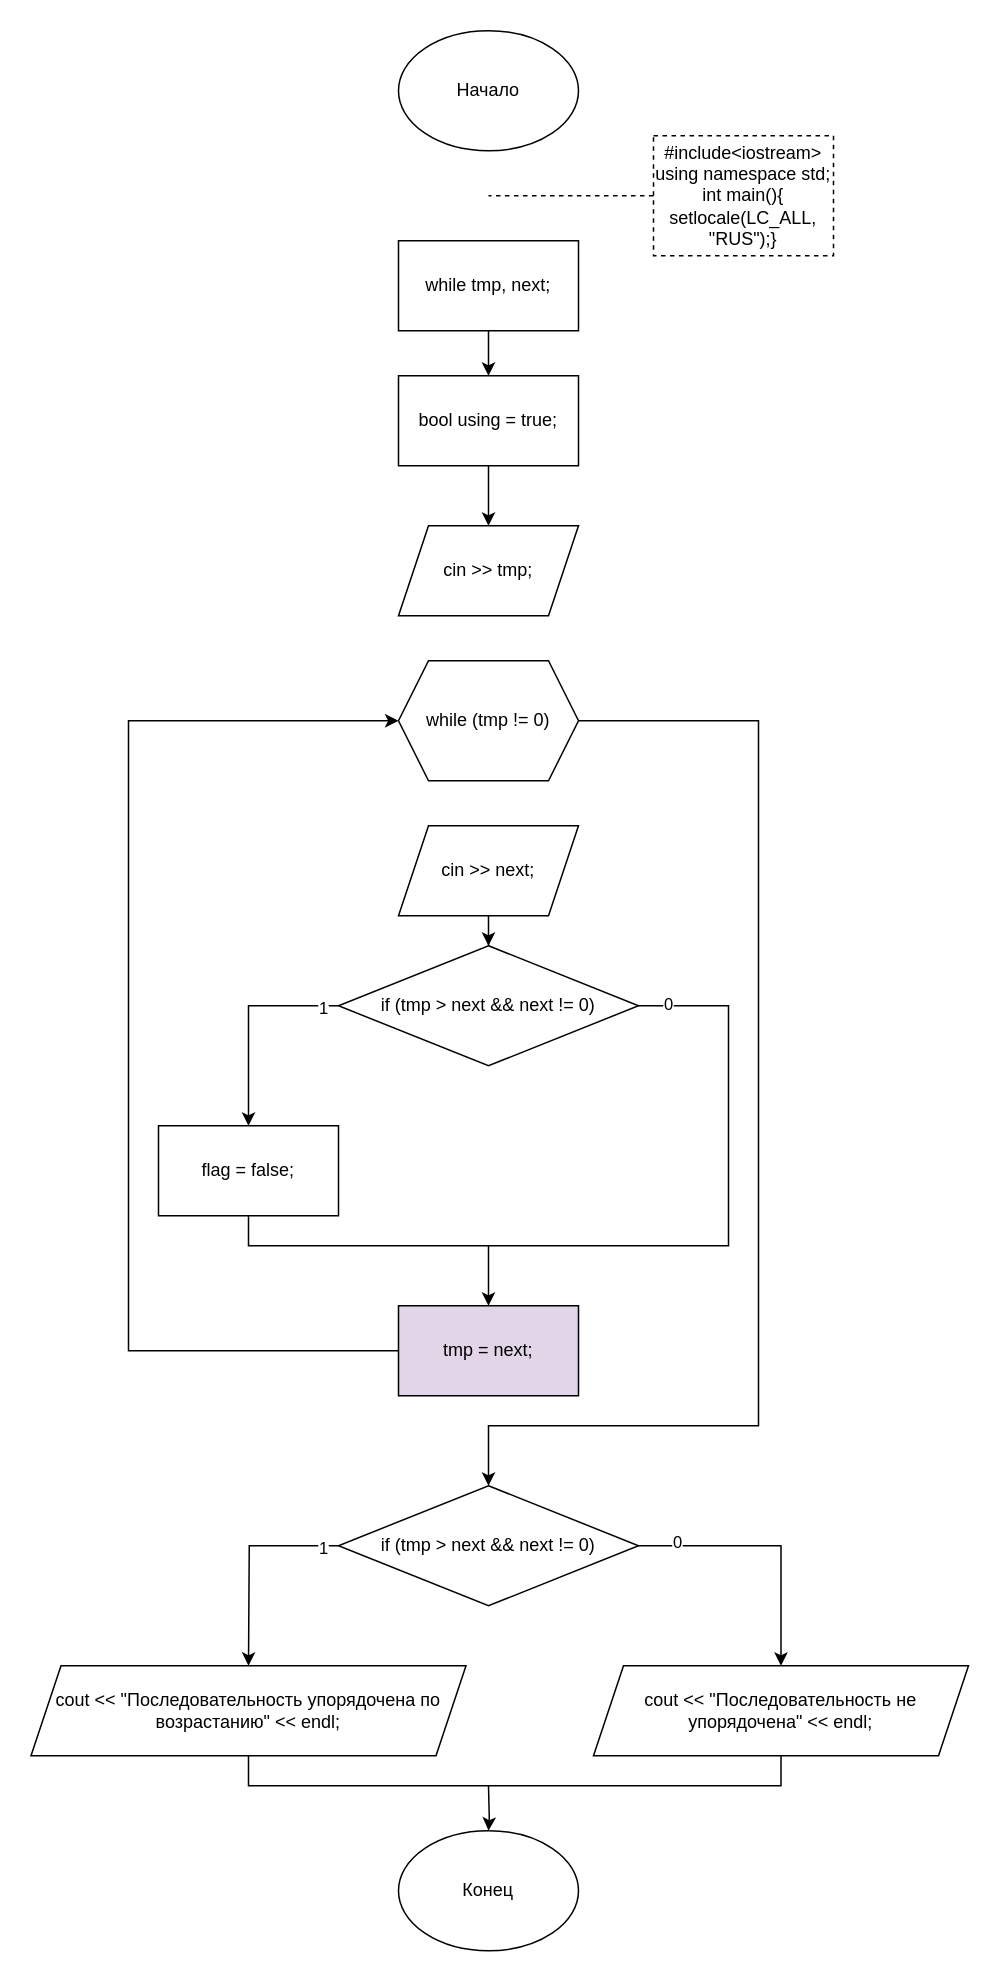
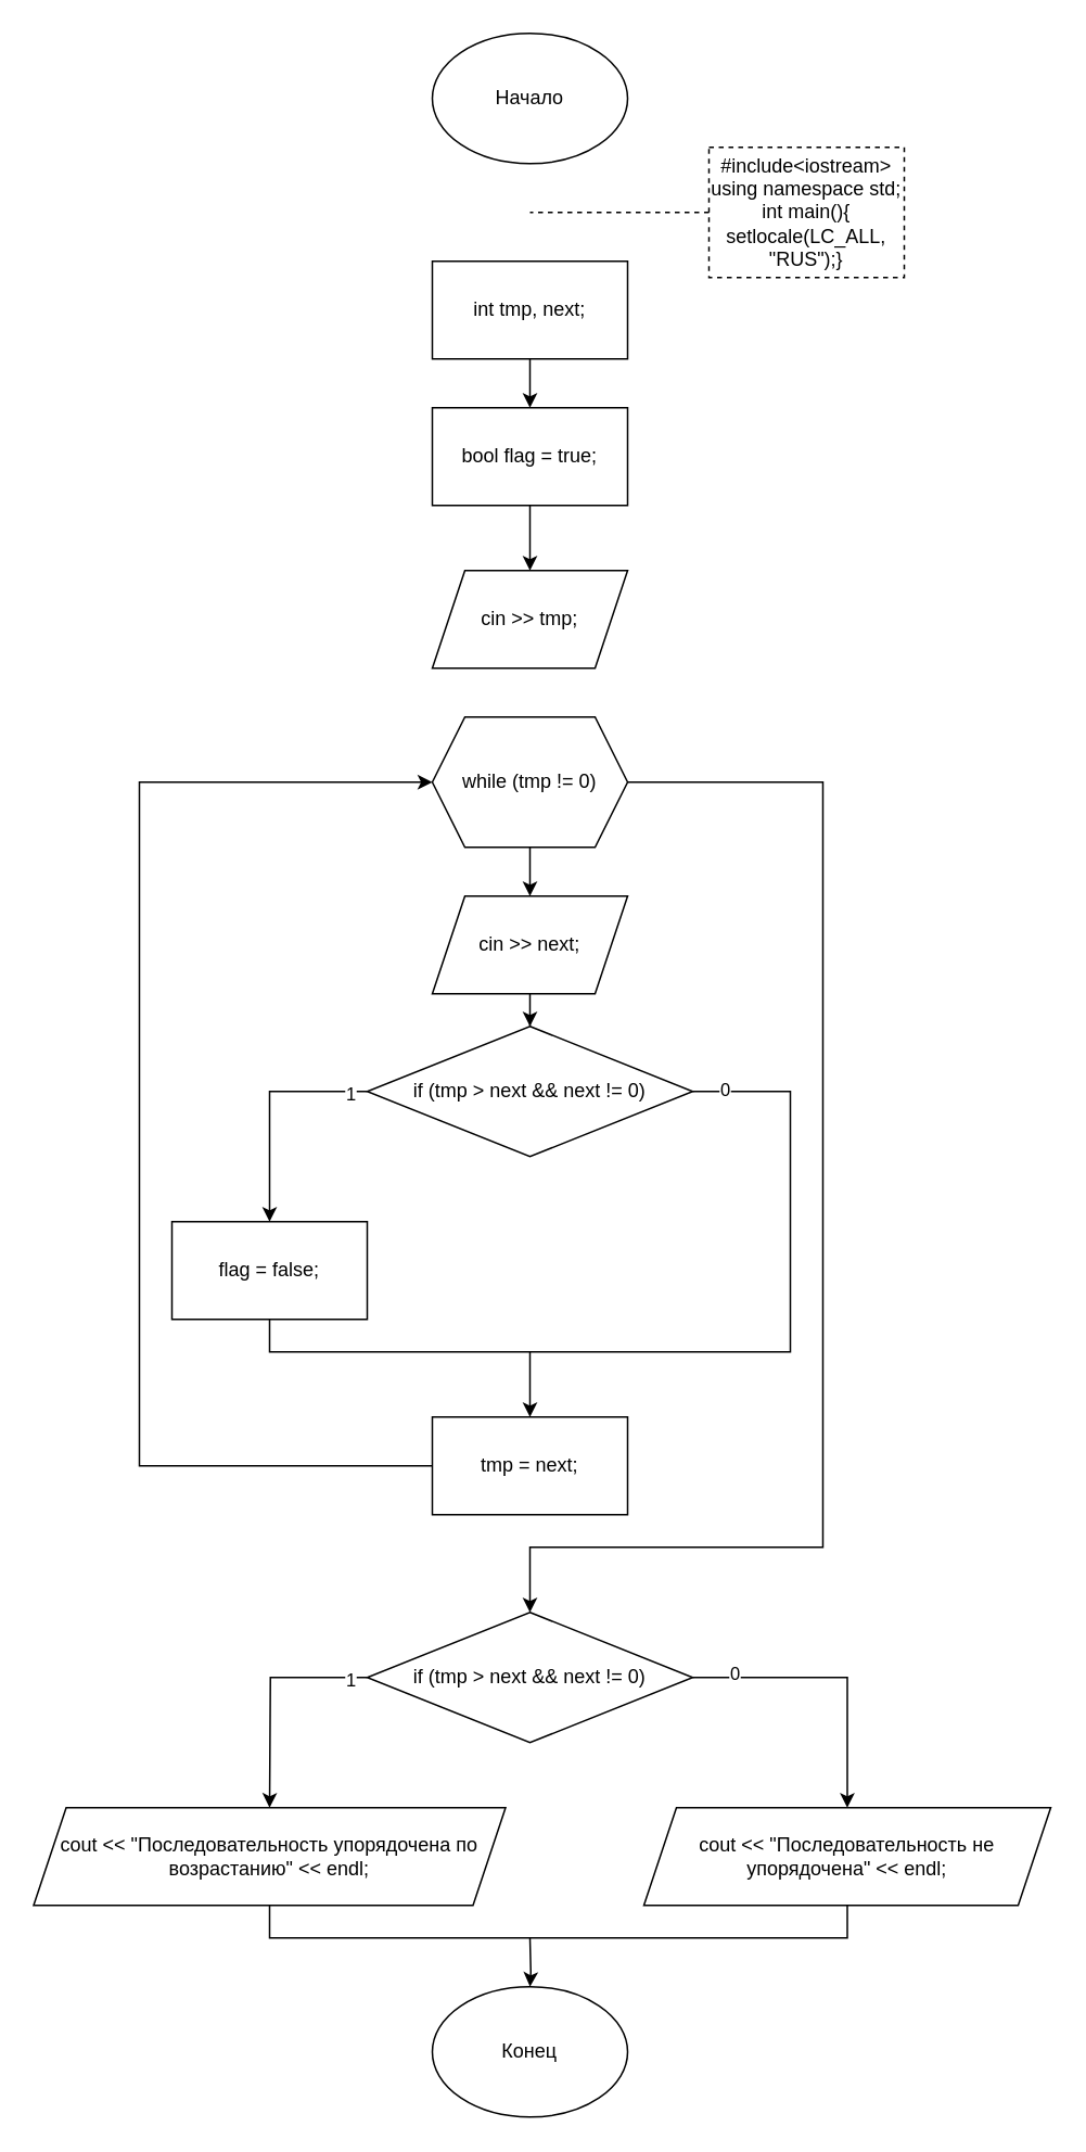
  <mxCell id="0" />
  <mxCell id="1" parent="0" />
  <mxCell id="2" value="Начало" style="ellipse;whiteSpace=wrap;html=1;" vertex="1" parent="1"><mxGeometry x="265" y="20" width="120" height="80" as="geometry" /></mxCell>
  <mxCell id="3" value="" style="edgeStyle=orthogonalEdgeStyle;rounded=0;orthogonalLoop=1;jettySize=auto;html=1;" edge="1" parent="1" source="4" target="10"><mxGeometry relative="1" as="geometry" /></mxCell>
- <mxCell id="4" value="&lt;span&gt;&#09;&lt;/span&gt;while tmp, next;" style="rounded=0;whiteSpace=wrap;html=1;" vertex="1" parent="1"><mxGeometry x="265" y="160" width="120" height="60" as="geometry" /></mxCell>
+ <mxCell id="4" value="&lt;span&gt;&#09;&lt;/span&gt;int tmp, next;" style="rounded=0;whiteSpace=wrap;html=1;" vertex="1" parent="1"><mxGeometry x="265" y="160" width="120" height="60" as="geometry" /></mxCell>
  <mxCell id="5" value="&lt;div&gt;#include&amp;lt;iostream&amp;gt;&lt;/div&gt;&lt;div&gt;using namespace std;&lt;/div&gt;&lt;div&gt;int main(){&lt;/div&gt;&lt;span&gt;&#09;&lt;/span&gt;setlocale(LC_ALL, &quot;RUS&quot;);}" style="rounded=0;whiteSpace=wrap;html=1;dashed=1;" vertex="1" parent="1"><mxGeometry x="435" y="90" width="120" height="80" as="geometry" /></mxCell>
  <mxCell id="6" value="" style="endArrow=none;dashed=1;html=1;rounded=0;exitX=0;exitY=0.5;exitDx=0;exitDy=0;" edge="1" parent="1" source="5"><mxGeometry width="50" height="50" relative="1" as="geometry"><mxPoint x="315" y="450" as="sourcePoint" /><mxPoint x="325" y="130" as="targetPoint" /></mxGeometry></mxCell>
  <mxCell id="7" value="Конец" style="ellipse;whiteSpace=wrap;html=1;" vertex="1" parent="1"><mxGeometry x="265" y="1220" width="120" height="80" as="geometry" /></mxCell>
  <mxCell id="8" value="" style="edgeStyle=orthogonalEdgeStyle;rounded=0;orthogonalLoop=1;jettySize=auto;html=1;" edge="1" parent="1" target="7"><mxGeometry relative="1" as="geometry"><mxPoint x="325" y="1190" as="sourcePoint" /></mxGeometry></mxCell>
  <mxCell id="9" value="" style="edgeStyle=orthogonalEdgeStyle;rounded=0;orthogonalLoop=1;jettySize=auto;html=1;" edge="1" parent="1" source="10" target="11"><mxGeometry relative="1" as="geometry" /></mxCell>
- <mxCell id="10" value="&lt;span&gt;&#09;&lt;/span&gt;bool using = true;" style="whiteSpace=wrap;html=1;rounded=0;" vertex="1" parent="1"><mxGeometry x="265" y="250" width="120" height="60" as="geometry" /></mxCell>
+ <mxCell id="10" value="&lt;span&gt;&#09;&lt;/span&gt;bool flag = true;" style="whiteSpace=wrap;html=1;rounded=0;" vertex="1" parent="1"><mxGeometry x="265" y="250" width="120" height="60" as="geometry" /></mxCell>
  <mxCell id="11" value="&lt;span&gt;&#09;&lt;/span&gt;cin &amp;gt;&amp;gt; tmp;" style="shape=parallelogram;perimeter=parallelogramPerimeter;whiteSpace=wrap;html=1;fixedSize=1;" vertex="1" parent="1"><mxGeometry x="265" y="350" width="120" height="60" as="geometry" /></mxCell>
+ <mxCell id="12" value="" style="edgeStyle=orthogonalEdgeStyle;rounded=0;orthogonalLoop=1;jettySize=auto;html=1;" edge="1" parent="1" source="14" target="16"><mxGeometry relative="1" as="geometry" /></mxCell>
  <mxCell id="13" style="edgeStyle=orthogonalEdgeStyle;rounded=0;orthogonalLoop=1;jettySize=auto;html=1;" edge="1" parent="1" source="14"><mxGeometry relative="1" as="geometry"><mxPoint x="325" y="990" as="targetPoint" /><Array as="points"><mxPoint x="505" y="480" /><mxPoint x="505" y="950" /><mxPoint x="325" y="950" /></Array></mxGeometry></mxCell>
  <mxCell id="14" value="&lt;span&gt;&#09;&lt;/span&gt;while (tmp != 0)" style="shape=hexagon;perimeter=hexagonPerimeter2;whiteSpace=wrap;html=1;fixedSize=1;" vertex="1" parent="1"><mxGeometry x="265" y="440" width="120" height="80" as="geometry" /></mxCell>
  <mxCell id="15" value="" style="edgeStyle=orthogonalEdgeStyle;rounded=0;orthogonalLoop=1;jettySize=auto;html=1;" edge="1" parent="1" source="16" target="19"><mxGeometry relative="1" as="geometry" /></mxCell>
  <mxCell id="16" value="&lt;span&gt;&#09;&lt;/span&gt;cin &amp;gt;&amp;gt; next;" style="shape=parallelogram;perimeter=parallelogramPerimeter;whiteSpace=wrap;html=1;fixedSize=1;" vertex="1" parent="1"><mxGeometry x="265" y="550" width="120" height="60" as="geometry" /></mxCell>
  <mxCell id="17" style="edgeStyle=orthogonalEdgeStyle;rounded=0;orthogonalLoop=1;jettySize=auto;html=1;entryX=0.5;entryY=0;entryDx=0;entryDy=0;exitX=0;exitY=0.5;exitDx=0;exitDy=0;" edge="1" parent="1" source="19" target="20"><mxGeometry relative="1" as="geometry" /></mxCell>
  <mxCell id="18" value="1" style="edgeLabel;html=1;align=center;verticalAlign=middle;resizable=0;points=[];" vertex="1" connectable="0" parent="17"><mxGeometry x="-0.84" y="1" relative="1" as="geometry"><mxPoint as="offset" /></mxGeometry></mxCell>
  <mxCell id="19" value="&lt;span&gt;&#09;&#09;&lt;/span&gt;if (tmp &amp;gt; next &amp;amp;&amp;amp; next != 0)" style="rhombus;whiteSpace=wrap;html=1;" vertex="1" parent="1"><mxGeometry x="225" y="630" width="200" height="80" as="geometry" /></mxCell>
  <mxCell id="20" value="&lt;span&gt;&#09;&#09;&#09;&lt;/span&gt;flag = false;" style="rounded=0;whiteSpace=wrap;html=1;" vertex="1" parent="1"><mxGeometry x="105" y="750" width="120" height="60" as="geometry" /></mxCell>
  <mxCell id="21" value="" style="endArrow=none;html=1;rounded=0;entryX=1;entryY=0.5;entryDx=0;entryDy=0;exitX=0.5;exitY=1;exitDx=0;exitDy=0;" edge="1" parent="1" source="20" target="19"><mxGeometry width="50" height="50" relative="1" as="geometry"><mxPoint x="435" y="1040" as="sourcePoint" /><mxPoint x="485" y="990" as="targetPoint" /><Array as="points"><mxPoint x="165" y="830" /><mxPoint x="485" y="830" /><mxPoint x="485" y="670" /></Array></mxGeometry></mxCell>
  <mxCell id="22" value="0" style="edgeLabel;html=1;align=center;verticalAlign=middle;resizable=0;points=[];" vertex="1" connectable="0" parent="21"><mxGeometry x="0.933" y="-2" relative="1" as="geometry"><mxPoint as="offset" /></mxGeometry></mxCell>
  <mxCell id="23" style="edgeStyle=orthogonalEdgeStyle;rounded=0;orthogonalLoop=1;jettySize=auto;html=1;entryX=0;entryY=0.5;entryDx=0;entryDy=0;" edge="1" parent="1" source="24" target="14"><mxGeometry relative="1" as="geometry"><Array as="points"><mxPoint x="85" y="900" /><mxPoint x="85" y="480" /></Array></mxGeometry></mxCell>
- <mxCell id="24" value="&lt;span&gt;&#09;&#09;&lt;/span&gt;tmp = next;" style="rounded=0;whiteSpace=wrap;html=1;fillColor=#e1d5e7;" vertex="1" parent="1"><mxGeometry x="265" y="870" width="120" height="60" as="geometry" /></mxCell>
+ <mxCell id="24" value="&lt;span&gt;&#09;&#09;&lt;/span&gt;tmp = next;" style="rounded=0;whiteSpace=wrap;html=1;" vertex="1" parent="1"><mxGeometry x="265" y="870" width="120" height="60" as="geometry" /></mxCell>
  <mxCell id="25" value="" style="endArrow=classic;html=1;rounded=0;entryX=0.5;entryY=0;entryDx=0;entryDy=0;" edge="1" parent="1" target="24"><mxGeometry width="50" height="50" relative="1" as="geometry"><mxPoint x="325" y="830" as="sourcePoint" /><mxPoint x="425" y="680" as="targetPoint" /></mxGeometry></mxCell>
  <mxCell id="26" style="edgeStyle=orthogonalEdgeStyle;rounded=0;orthogonalLoop=1;jettySize=auto;html=1;entryX=0.5;entryY=0;entryDx=0;entryDy=0;exitX=0;exitY=0.5;exitDx=0;exitDy=0;" edge="1" parent="1" source="30"><mxGeometry relative="1" as="geometry"><mxPoint x="165" y="1110" as="targetPoint" /></mxGeometry></mxCell>
  <mxCell id="27" value="1" style="edgeLabel;html=1;align=center;verticalAlign=middle;resizable=0;points=[];" vertex="1" connectable="0" parent="26"><mxGeometry x="-0.84" y="1" relative="1" as="geometry"><mxPoint as="offset" /></mxGeometry></mxCell>
  <mxCell id="28" style="edgeStyle=orthogonalEdgeStyle;rounded=0;orthogonalLoop=1;jettySize=auto;html=1;entryX=0.5;entryY=0;entryDx=0;entryDy=0;exitX=1;exitY=0.5;exitDx=0;exitDy=0;" edge="1" parent="1" source="30" target="32"><mxGeometry relative="1" as="geometry" /></mxCell>
  <mxCell id="29" value="0" style="edgeLabel;html=1;align=center;verticalAlign=middle;resizable=0;points=[];" vertex="1" connectable="0" parent="28"><mxGeometry x="-0.72" y="3" relative="1" as="geometry"><mxPoint as="offset" /></mxGeometry></mxCell>
  <mxCell id="30" value="&lt;span&gt;&#09;&#09;&lt;/span&gt;if (tmp &amp;gt; next &amp;amp;&amp;amp; next != 0)" style="rhombus;whiteSpace=wrap;html=1;" vertex="1" parent="1"><mxGeometry x="225" y="990" width="200" height="80" as="geometry" /></mxCell>
  <mxCell id="31" value="&lt;span&gt;&#09;&#09;&lt;/span&gt;cout &amp;lt;&amp;lt; &quot;Последовательность упорядочена по возрастанию&quot; &amp;lt;&amp;lt; endl;" style="shape=parallelogram;perimeter=parallelogramPerimeter;whiteSpace=wrap;html=1;fixedSize=1;" vertex="1" parent="1"><mxGeometry x="20" y="1110" width="290" height="60" as="geometry" /></mxCell>
  <mxCell id="32" value="&lt;span&gt;&#09;&#09;&lt;/span&gt;cout &amp;lt;&amp;lt; &quot;Последовательность не упорядочена&quot; &amp;lt;&amp;lt; endl;" style="shape=parallelogram;perimeter=parallelogramPerimeter;whiteSpace=wrap;html=1;fixedSize=1;" vertex="1" parent="1"><mxGeometry x="395" y="1110" width="250" height="60" as="geometry" /></mxCell>
  <mxCell id="33" value="" style="endArrow=none;html=1;rounded=0;exitX=0.5;exitY=1;exitDx=0;exitDy=0;entryX=0.5;entryY=1;entryDx=0;entryDy=0;" edge="1" parent="1" source="31" target="32"><mxGeometry width="50" height="50" relative="1" as="geometry"><mxPoint x="355" y="1140" as="sourcePoint" /><mxPoint x="405" y="1090" as="targetPoint" /><Array as="points"><mxPoint x="165" y="1190" /><mxPoint x="520" y="1190" /></Array></mxGeometry></mxCell>
